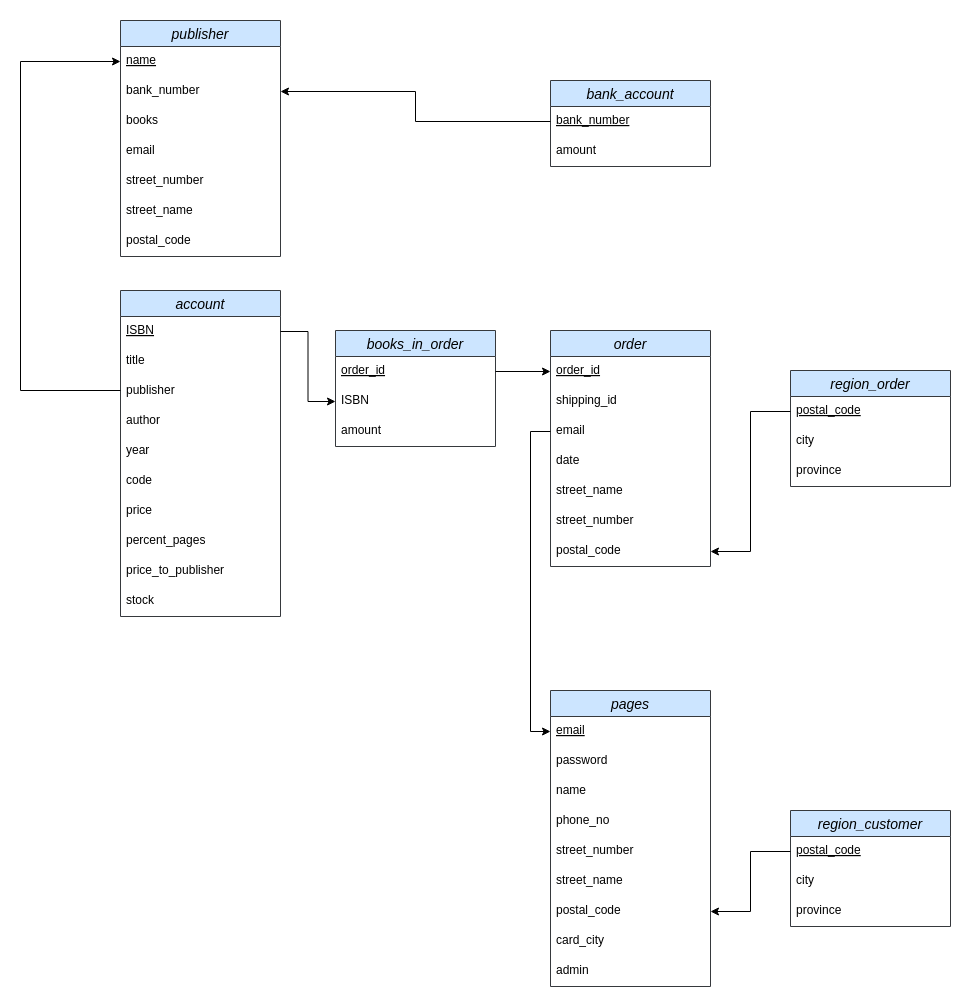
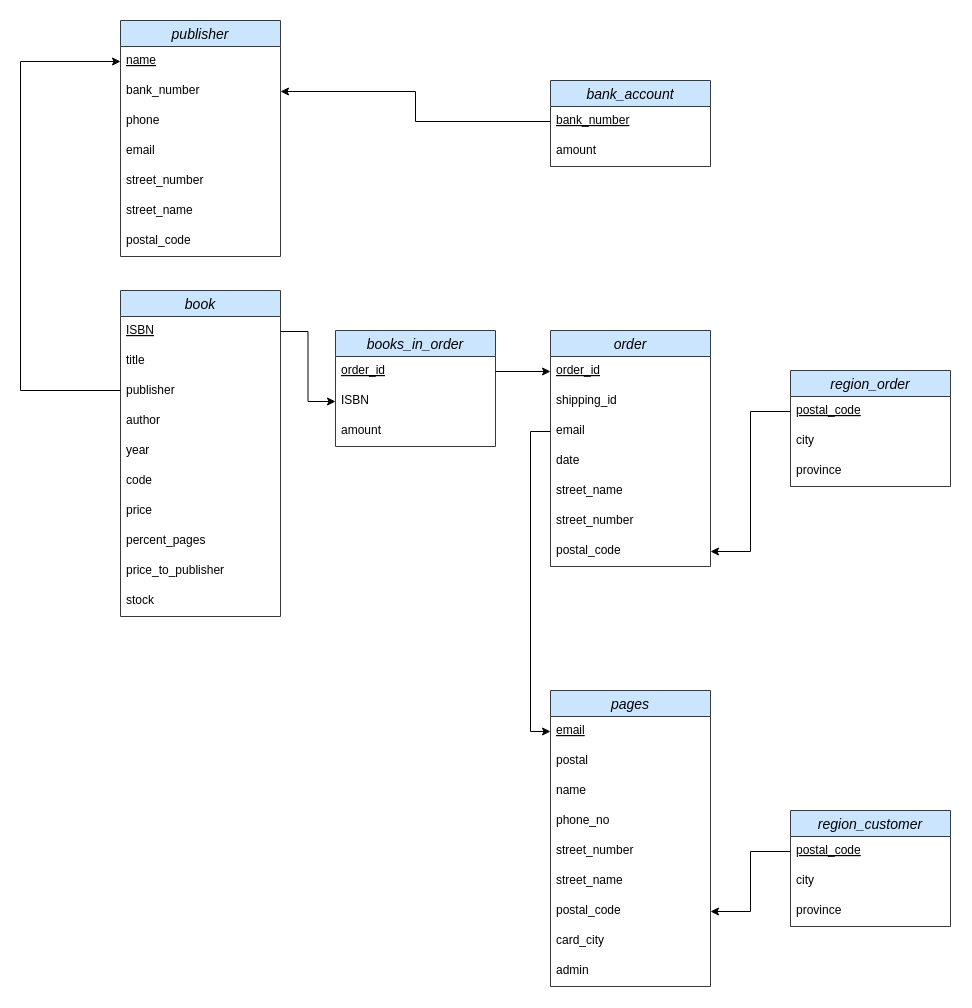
  <mxCell id="0" />
  <mxCell id="1" parent="0" />
  <mxCell id="2" value="order" style="swimlane;fontStyle=2;childLayout=stackLayout;horizontal=1;startSize=26;horizontalStack=0;resizeParent=1;resizeParentMax=0;resizeLast=0;collapsible=1;marginBottom=0;align=center;fontSize=14;fillColor=#cce5ff;strokeColor=#36393d;" parent="1" vertex="1"><mxGeometry x="550" y="330" width="160" height="236" as="geometry" /></mxCell>
  <mxCell id="3" value="order_id" style="text;strokeColor=none;fillColor=none;spacingLeft=4;spacingRight=4;overflow=hidden;rotatable=0;points=[[0,0.5],[1,0.5]];portConstraint=eastwest;fontSize=12;fontStyle=4" parent="2" vertex="1"><mxGeometry y="26" width="160" height="30" as="geometry" /></mxCell>
  <mxCell id="4" value="shipping_id" style="text;strokeColor=none;fillColor=none;spacingLeft=4;spacingRight=4;overflow=hidden;rotatable=0;points=[[0,0.5],[1,0.5]];portConstraint=eastwest;fontSize=12;" parent="2" vertex="1"><mxGeometry y="56" width="160" height="30" as="geometry" /></mxCell>
  <mxCell id="5" value="email" style="text;strokeColor=none;fillColor=none;spacingLeft=4;spacingRight=4;overflow=hidden;rotatable=0;points=[[0,0.5],[1,0.5]];portConstraint=eastwest;fontSize=12;fontColor=#000000;" parent="2" vertex="1"><mxGeometry y="86" width="160" height="30" as="geometry" /></mxCell>
  <mxCell id="6" value="date" style="text;strokeColor=none;fillColor=none;spacingLeft=4;spacingRight=4;overflow=hidden;rotatable=0;points=[[0,0.5],[1,0.5]];portConstraint=eastwest;fontSize=12;fontColor=#000000;" parent="2" vertex="1"><mxGeometry y="116" width="160" height="30" as="geometry" /></mxCell>
  <mxCell id="7" value="street_name" style="text;strokeColor=none;fillColor=none;spacingLeft=4;spacingRight=4;overflow=hidden;rotatable=0;points=[[0,0.5],[1,0.5]];portConstraint=eastwest;fontSize=12;" parent="2" vertex="1"><mxGeometry y="146" width="160" height="30" as="geometry" /></mxCell>
  <mxCell id="8" value="street_number " style="text;strokeColor=none;fillColor=none;spacingLeft=4;spacingRight=4;overflow=hidden;rotatable=0;points=[[0,0.5],[1,0.5]];portConstraint=eastwest;fontSize=12;" parent="2" vertex="1"><mxGeometry y="176" width="160" height="30" as="geometry" /></mxCell>
  <mxCell id="9" value="postal_code" style="text;strokeColor=none;fillColor=none;spacingLeft=4;spacingRight=4;overflow=hidden;rotatable=0;points=[[0,0.5],[1,0.5]];portConstraint=eastwest;fontSize=12;" parent="2" vertex="1"><mxGeometry y="206" width="160" height="30" as="geometry" /></mxCell>
- <mxCell id="10" value="account" style="swimlane;fontStyle=2;childLayout=stackLayout;horizontal=1;startSize=26;horizontalStack=0;resizeParent=1;resizeParentMax=0;resizeLast=0;collapsible=1;marginBottom=0;align=center;fontSize=14;fillColor=#cce5ff;strokeColor=#36393d;" parent="1" vertex="1"><mxGeometry x="120" y="290" width="160" height="326" as="geometry" /></mxCell>
+ <mxCell id="10" value="book" style="swimlane;fontStyle=2;childLayout=stackLayout;horizontal=1;startSize=26;horizontalStack=0;resizeParent=1;resizeParentMax=0;resizeLast=0;collapsible=1;marginBottom=0;align=center;fontSize=14;fillColor=#cce5ff;strokeColor=#36393d;" parent="1" vertex="1"><mxGeometry x="120" y="290" width="160" height="326" as="geometry" /></mxCell>
  <mxCell id="11" value="ISBN" style="text;strokeColor=none;fillColor=none;spacingLeft=4;spacingRight=4;overflow=hidden;rotatable=0;points=[[0,0.5],[1,0.5]];portConstraint=eastwest;fontSize=12;fontStyle=4" parent="10" vertex="1"><mxGeometry y="26" width="160" height="30" as="geometry" /></mxCell>
  <mxCell id="12" value="title" style="text;strokeColor=none;fillColor=none;spacingLeft=4;spacingRight=4;overflow=hidden;rotatable=0;points=[[0,0.5],[1,0.5]];portConstraint=eastwest;fontSize=12;" parent="10" vertex="1"><mxGeometry y="56" width="160" height="30" as="geometry" /></mxCell>
  <mxCell id="13" value="publisher " style="text;strokeColor=none;fillColor=none;spacingLeft=4;spacingRight=4;overflow=hidden;rotatable=0;points=[[0,0.5],[1,0.5]];portConstraint=eastwest;fontSize=12;fontColor=#000000;" parent="10" vertex="1"><mxGeometry y="86" width="160" height="30" as="geometry" /></mxCell>
  <mxCell id="14" value="author" style="text;strokeColor=none;fillColor=none;spacingLeft=4;spacingRight=4;overflow=hidden;rotatable=0;points=[[0,0.5],[1,0.5]];portConstraint=eastwest;fontSize=12;" parent="10" vertex="1"><mxGeometry y="116" width="160" height="30" as="geometry" /></mxCell>
  <mxCell id="15" value="year" style="text;strokeColor=none;fillColor=none;spacingLeft=4;spacingRight=4;overflow=hidden;rotatable=0;points=[[0,0.5],[1,0.5]];portConstraint=eastwest;fontSize=12;" parent="10" vertex="1"><mxGeometry y="146" width="160" height="30" as="geometry" /></mxCell>
  <mxCell id="16" value="code" style="text;strokeColor=none;fillColor=none;spacingLeft=4;spacingRight=4;overflow=hidden;rotatable=0;points=[[0,0.5],[1,0.5]];portConstraint=eastwest;fontSize=12;" vertex="1" parent="10"><mxGeometry y="176" width="160" height="30" as="geometry" /></mxCell>
  <mxCell id="17" value="price" style="text;strokeColor=none;fillColor=none;spacingLeft=4;spacingRight=4;overflow=hidden;rotatable=0;points=[[0,0.5],[1,0.5]];portConstraint=eastwest;fontSize=12;" parent="10" vertex="1"><mxGeometry y="206" width="160" height="30" as="geometry" /></mxCell>
  <mxCell id="18" value="percent_pages" style="text;strokeColor=none;fillColor=none;spacingLeft=4;spacingRight=4;overflow=hidden;rotatable=0;points=[[0,0.5],[1,0.5]];portConstraint=eastwest;fontSize=12;" parent="10" vertex="1"><mxGeometry y="236" width="160" height="30" as="geometry" /></mxCell>
  <mxCell id="19" value="price_to_publisher" style="text;strokeColor=none;fillColor=none;spacingLeft=4;spacingRight=4;overflow=hidden;rotatable=0;points=[[0,0.5],[1,0.5]];portConstraint=eastwest;fontSize=12;" parent="10" vertex="1"><mxGeometry y="266" width="160" height="30" as="geometry" /></mxCell>
  <mxCell id="20" value="stock" style="text;strokeColor=none;fillColor=none;spacingLeft=4;spacingRight=4;overflow=hidden;rotatable=0;points=[[0,0.5],[1,0.5]];portConstraint=eastwest;fontSize=12;" parent="10" vertex="1"><mxGeometry y="296" width="160" height="30" as="geometry" /></mxCell>
  <mxCell id="21" value="publisher" style="swimlane;fontStyle=2;childLayout=stackLayout;horizontal=1;startSize=26;horizontalStack=0;resizeParent=1;resizeParentMax=0;resizeLast=0;collapsible=1;marginBottom=0;align=center;fontSize=14;fillColor=#cce5ff;strokeColor=#36393d;" parent="1" vertex="1"><mxGeometry x="120" width="160" height="236" as="geometry" y="20" /></mxCell>
  <mxCell id="22" value="name" style="text;strokeColor=none;fillColor=none;spacingLeft=4;spacingRight=4;overflow=hidden;rotatable=0;points=[[0,0.5],[1,0.5]];portConstraint=eastwest;fontSize=12;fontStyle=4" parent="21" vertex="1"><mxGeometry y="26" width="160" height="30" as="geometry" /></mxCell>
  <mxCell id="23" value="bank_number" style="text;strokeColor=none;fillColor=none;spacingLeft=4;spacingRight=4;overflow=hidden;rotatable=0;points=[[0,0.5],[1,0.5]];portConstraint=eastwest;fontSize=12;fontColor=#000000;" parent="21" vertex="1"><mxGeometry y="56" width="160" height="30" as="geometry" /></mxCell>
- <mxCell id="24" value="books" style="text;strokeColor=none;fillColor=none;spacingLeft=4;spacingRight=4;overflow=hidden;rotatable=0;points=[[0,0.5],[1,0.5]];portConstraint=eastwest;fontSize=12;" parent="21" vertex="1"><mxGeometry y="86" width="160" height="30" as="geometry" /></mxCell>
+ <mxCell id="24" value="phone" style="text;strokeColor=none;fillColor=none;spacingLeft=4;spacingRight=4;overflow=hidden;rotatable=0;points=[[0,0.5],[1,0.5]];portConstraint=eastwest;fontSize=12;" parent="21" vertex="1"><mxGeometry y="86" width="160" height="30" as="geometry" /></mxCell>
  <mxCell id="25" value="email" style="text;strokeColor=none;fillColor=none;spacingLeft=4;spacingRight=4;overflow=hidden;rotatable=0;points=[[0,0.5],[1,0.5]];portConstraint=eastwest;fontSize=12;" parent="21" vertex="1"><mxGeometry y="116" width="160" height="30" as="geometry" /></mxCell>
  <mxCell id="26" value="street_number" style="text;strokeColor=none;fillColor=none;spacingLeft=4;spacingRight=4;overflow=hidden;rotatable=0;points=[[0,0.5],[1,0.5]];portConstraint=eastwest;fontSize=12;" parent="21" vertex="1"><mxGeometry y="146" width="160" height="30" as="geometry" /></mxCell>
  <mxCell id="27" value="street_name" style="text;strokeColor=none;fillColor=none;spacingLeft=4;spacingRight=4;overflow=hidden;rotatable=0;points=[[0,0.5],[1,0.5]];portConstraint=eastwest;fontSize=12;" parent="21" vertex="1"><mxGeometry y="176" width="160" height="30" as="geometry" /></mxCell>
  <mxCell id="28" value="postal_code" style="text;strokeColor=none;fillColor=none;spacingLeft=4;spacingRight=4;overflow=hidden;rotatable=0;points=[[0,0.5],[1,0.5]];portConstraint=eastwest;fontSize=12;" parent="21" vertex="1"><mxGeometry y="206" width="160" height="30" as="geometry" /></mxCell>
  <mxCell id="29" value="bank_account" style="swimlane;fontStyle=2;childLayout=stackLayout;horizontal=1;startSize=26;horizontalStack=0;resizeParent=1;resizeParentMax=0;resizeLast=0;collapsible=1;marginBottom=0;align=center;fontSize=14;fillColor=#cce5ff;strokeColor=#36393d;" parent="1" vertex="1"><mxGeometry x="550" y="80" width="160" height="86" as="geometry" /></mxCell>
  <mxCell id="30" value="bank_number" style="text;spacingLeft=4;spacingRight=4;overflow=hidden;rotatable=0;points=[[0,0.5],[1,0.5]];portConstraint=eastwest;fontSize=12;fontStyle=4" parent="29" vertex="1"><mxGeometry y="26" width="160" height="30" as="geometry" /></mxCell>
  <mxCell id="31" value="amount" style="text;strokeColor=none;fillColor=none;spacingLeft=4;spacingRight=4;overflow=hidden;rotatable=0;points=[[0,0.5],[1,0.5]];portConstraint=eastwest;fontSize=12;" parent="29" vertex="1"><mxGeometry y="56" width="160" height="30" as="geometry" /></mxCell>
  <mxCell id="32" value="pages" style="swimlane;fontStyle=2;childLayout=stackLayout;horizontal=1;startSize=26;horizontalStack=0;resizeParent=1;resizeParentMax=0;resizeLast=0;collapsible=1;marginBottom=0;align=center;fontSize=14;fillColor=#cce5ff;strokeColor=#36393d;" parent="1" vertex="1"><mxGeometry x="550" y="690" width="160" height="296" as="geometry" /></mxCell>
  <mxCell id="33" value="email" style="text;strokeColor=none;fillColor=none;spacingLeft=4;spacingRight=4;overflow=hidden;rotatable=0;points=[[0,0.5],[1,0.5]];portConstraint=eastwest;fontSize=12;fontStyle=4" parent="32" vertex="1"><mxGeometry y="26" width="160" height="30" as="geometry" /></mxCell>
- <mxCell id="34" value="password" style="text;strokeColor=none;fillColor=none;spacingLeft=4;spacingRight=4;overflow=hidden;rotatable=0;points=[[0,0.5],[1,0.5]];portConstraint=eastwest;fontSize=12;" parent="32" vertex="1"><mxGeometry y="56" width="160" height="30" as="geometry" /></mxCell>
+ <mxCell id="34" value="postal" style="text;strokeColor=none;fillColor=none;spacingLeft=4;spacingRight=4;overflow=hidden;rotatable=0;points=[[0,0.5],[1,0.5]];portConstraint=eastwest;fontSize=12;" parent="32" vertex="1"><mxGeometry y="56" width="160" height="30" as="geometry" /></mxCell>
  <mxCell id="35" value="name" style="text;strokeColor=none;fillColor=none;spacingLeft=4;spacingRight=4;overflow=hidden;rotatable=0;points=[[0,0.5],[1,0.5]];portConstraint=eastwest;fontSize=12;" parent="32" vertex="1"><mxGeometry y="86" width="160" height="30" as="geometry" /></mxCell>
  <mxCell id="36" value="phone_no" style="text;strokeColor=none;fillColor=none;spacingLeft=4;spacingRight=4;overflow=hidden;rotatable=0;points=[[0,0.5],[1,0.5]];portConstraint=eastwest;fontSize=12;" parent="32" vertex="1"><mxGeometry y="116" width="160" height="30" as="geometry" /></mxCell>
  <mxCell id="37" value="street_number " style="text;strokeColor=none;fillColor=none;spacingLeft=4;spacingRight=4;overflow=hidden;rotatable=0;points=[[0,0.5],[1,0.5]];portConstraint=eastwest;fontSize=12;" parent="32" vertex="1"><mxGeometry y="146" width="160" height="30" as="geometry" /></mxCell>
  <mxCell id="38" value="street_name" style="text;strokeColor=none;fillColor=none;spacingLeft=4;spacingRight=4;overflow=hidden;rotatable=0;points=[[0,0.5],[1,0.5]];portConstraint=eastwest;fontSize=12;" parent="32" vertex="1"><mxGeometry y="176" width="160" height="30" as="geometry" /></mxCell>
  <mxCell id="39" value="postal_code" style="text;strokeColor=none;fillColor=none;spacingLeft=4;spacingRight=4;overflow=hidden;rotatable=0;points=[[0,0.5],[1,0.5]];portConstraint=eastwest;fontSize=12;" parent="32" vertex="1"><mxGeometry y="206" width="160" height="30" as="geometry" /></mxCell>
  <mxCell id="40" value="card_city" style="text;strokeColor=none;fillColor=none;spacingLeft=4;spacingRight=4;overflow=hidden;rotatable=0;points=[[0,0.5],[1,0.5]];portConstraint=eastwest;fontSize=12;fontColor=#000000;" parent="32" vertex="1"><mxGeometry y="236" width="160" height="30" as="geometry" /></mxCell>
  <mxCell id="41" value="admin" style="text;strokeColor=none;fillColor=none;spacingLeft=4;spacingRight=4;overflow=hidden;rotatable=0;points=[[0,0.5],[1,0.5]];portConstraint=eastwest;fontSize=12;fontColor=#000000;" parent="32" vertex="1"><mxGeometry y="266" width="160" height="30" as="geometry" /></mxCell>
  <mxCell id="42" value="books_in_order" style="swimlane;fontStyle=2;childLayout=stackLayout;horizontal=1;startSize=26;horizontalStack=0;resizeParent=1;resizeParentMax=0;resizeLast=0;collapsible=1;marginBottom=0;align=center;fontSize=14;fillColor=#cce5ff;strokeColor=#36393d;" parent="1" vertex="1"><mxGeometry x="335" y="330" width="160" height="116" as="geometry" /></mxCell>
  <mxCell id="43" value="order_id" style="text;strokeColor=none;fillColor=none;spacingLeft=4;spacingRight=4;overflow=hidden;rotatable=0;points=[[0,0.5],[1,0.5]];portConstraint=eastwest;fontSize=12;fontStyle=4" parent="42" vertex="1"><mxGeometry y="26" width="160" height="30" as="geometry" /></mxCell>
  <mxCell id="44" value="ISBN" style="text;strokeColor=none;fillColor=none;spacingLeft=4;spacingRight=4;overflow=hidden;rotatable=0;points=[[0,0.5],[1,0.5]];portConstraint=eastwest;fontSize=12;" parent="42" vertex="1"><mxGeometry y="56" width="160" height="30" as="geometry" /></mxCell>
  <mxCell id="45" value="amount" style="text;strokeColor=none;fillColor=none;spacingLeft=4;spacingRight=4;overflow=hidden;rotatable=0;points=[[0,0.5],[1,0.5]];portConstraint=eastwest;fontSize=12;fontColor=#000000;" parent="42" vertex="1"><mxGeometry y="86" width="160" height="30" as="geometry" /></mxCell>
  <mxCell id="46" style="edgeStyle=orthogonalEdgeStyle;rounded=0;orthogonalLoop=1;jettySize=auto;html=1;entryX=0;entryY=0.5;entryDx=0;entryDy=0;fontColor=#000000;" parent="1" source="10" target="22" edge="1"><mxGeometry relative="1" as="geometry"><Array as="points"><mxPoint x="20" y="390" /><mxPoint x="20" y="61" /></Array></mxGeometry></mxCell>
  <mxCell id="47" style="edgeStyle=orthogonalEdgeStyle;rounded=0;orthogonalLoop=1;jettySize=auto;html=1;entryX=0;entryY=0.5;entryDx=0;entryDy=0;fontColor=#000000;" parent="1" source="5" target="33" edge="1"><mxGeometry relative="1" as="geometry" /></mxCell>
  <mxCell id="48" style="edgeStyle=orthogonalEdgeStyle;rounded=0;orthogonalLoop=1;jettySize=auto;html=1;exitX=1;exitY=0.5;exitDx=0;exitDy=0;entryX=0;entryY=0.5;entryDx=0;entryDy=0;fontColor=#000000;" parent="1" source="43" target="3" edge="1"><mxGeometry relative="1" as="geometry" /></mxCell>
  <mxCell id="49" style="edgeStyle=orthogonalEdgeStyle;rounded=0;orthogonalLoop=1;jettySize=auto;html=1;exitX=1;exitY=0.5;exitDx=0;exitDy=0;entryX=0;entryY=0.5;entryDx=0;entryDy=0;fontColor=#000000;" parent="1" source="11" target="44" edge="1"><mxGeometry relative="1" as="geometry" /></mxCell>
  <mxCell id="50" style="edgeStyle=orthogonalEdgeStyle;rounded=0;orthogonalLoop=1;jettySize=auto;html=1;entryX=1;entryY=0.5;entryDx=0;entryDy=0;fontColor=#000000;" parent="1" source="30" target="23" edge="1"><mxGeometry relative="1" as="geometry" /></mxCell>
  <mxCell id="51" value="region_order" style="swimlane;fontStyle=2;childLayout=stackLayout;horizontal=1;startSize=26;horizontalStack=0;resizeParent=1;resizeParentMax=0;resizeLast=0;collapsible=1;marginBottom=0;align=center;fontSize=14;fillColor=#cce5ff;strokeColor=#36393d;" vertex="1" parent="1"><mxGeometry x="790" y="370" width="160" height="116" as="geometry" /></mxCell>
  <mxCell id="52" value="postal_code" style="text;strokeColor=none;fillColor=none;spacingLeft=4;spacingRight=4;overflow=hidden;rotatable=0;points=[[0,0.5],[1,0.5]];portConstraint=eastwest;fontSize=12;fontStyle=4" vertex="1" parent="51"><mxGeometry y="26" width="160" height="30" as="geometry" /></mxCell>
  <mxCell id="53" value="city" style="text;strokeColor=none;fillColor=none;spacingLeft=4;spacingRight=4;overflow=hidden;rotatable=0;points=[[0,0.5],[1,0.5]];portConstraint=eastwest;fontSize=12;" vertex="1" parent="51"><mxGeometry y="56" width="160" height="30" as="geometry" /></mxCell>
  <mxCell id="54" value="province" style="text;strokeColor=none;fillColor=none;spacingLeft=4;spacingRight=4;overflow=hidden;rotatable=0;points=[[0,0.5],[1,0.5]];portConstraint=eastwest;fontSize=12;fontColor=#000000;" vertex="1" parent="51"><mxGeometry y="86" width="160" height="30" as="geometry" /></mxCell>
  <mxCell id="55" value="region_customer" style="swimlane;fontStyle=2;childLayout=stackLayout;horizontal=1;startSize=26;horizontalStack=0;resizeParent=1;resizeParentMax=0;resizeLast=0;collapsible=1;marginBottom=0;align=center;fontSize=14;fillColor=#cce5ff;strokeColor=#36393d;" vertex="1" parent="1"><mxGeometry x="790" y="810" width="160" height="116" as="geometry" /></mxCell>
  <mxCell id="56" value="postal_code" style="text;strokeColor=none;fillColor=none;spacingLeft=4;spacingRight=4;overflow=hidden;rotatable=0;points=[[0,0.5],[1,0.5]];portConstraint=eastwest;fontSize=12;fontStyle=4" vertex="1" parent="55"><mxGeometry y="26" width="160" height="30" as="geometry" /></mxCell>
  <mxCell id="57" value="city" style="text;strokeColor=none;fillColor=none;spacingLeft=4;spacingRight=4;overflow=hidden;rotatable=0;points=[[0,0.5],[1,0.5]];portConstraint=eastwest;fontSize=12;" vertex="1" parent="55"><mxGeometry y="56" width="160" height="30" as="geometry" /></mxCell>
  <mxCell id="58" value="province" style="text;strokeColor=none;fillColor=none;spacingLeft=4;spacingRight=4;overflow=hidden;rotatable=0;points=[[0,0.5],[1,0.5]];portConstraint=eastwest;fontSize=12;fontColor=#000000;" vertex="1" parent="55"><mxGeometry y="86" width="160" height="30" as="geometry" /></mxCell>
  <mxCell id="59" style="edgeStyle=orthogonalEdgeStyle;rounded=0;orthogonalLoop=1;jettySize=auto;html=1;entryX=1;entryY=0.5;entryDx=0;entryDy=0;" edge="1" parent="1" source="52" target="9"><mxGeometry relative="1" as="geometry" /></mxCell>
  <mxCell id="60" style="edgeStyle=orthogonalEdgeStyle;rounded=0;orthogonalLoop=1;jettySize=auto;html=1;exitX=0;exitY=0.5;exitDx=0;exitDy=0;entryX=1;entryY=0.5;entryDx=0;entryDy=0;" edge="1" parent="1" source="56" target="39"><mxGeometry relative="1" as="geometry" /></mxCell>
